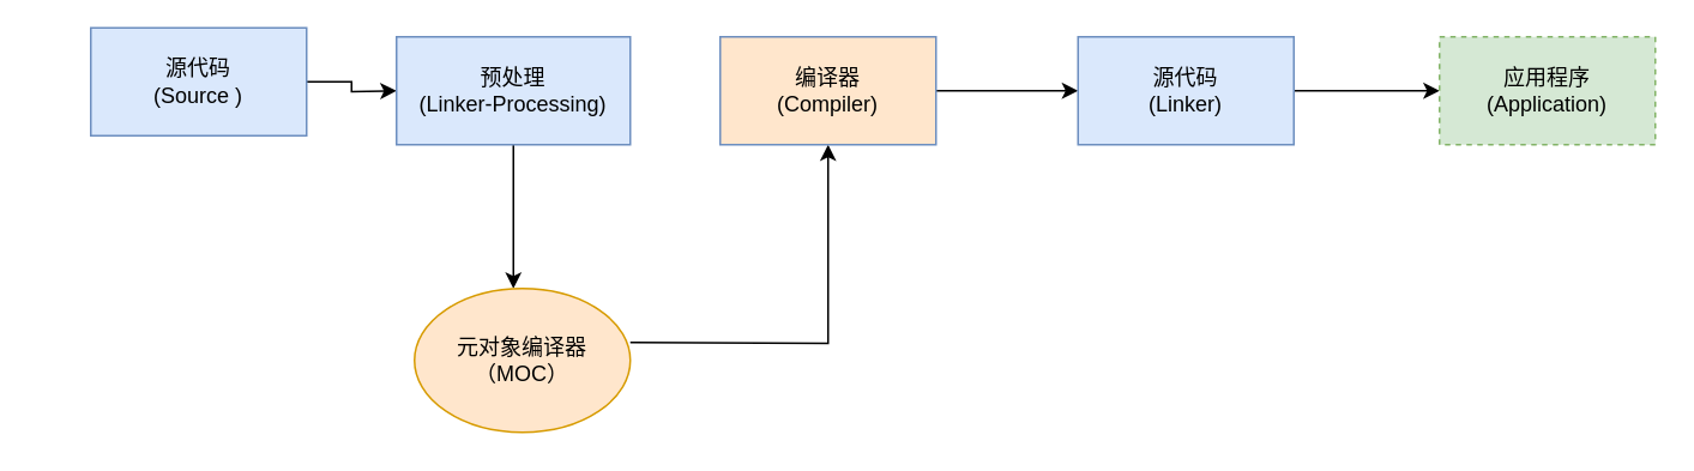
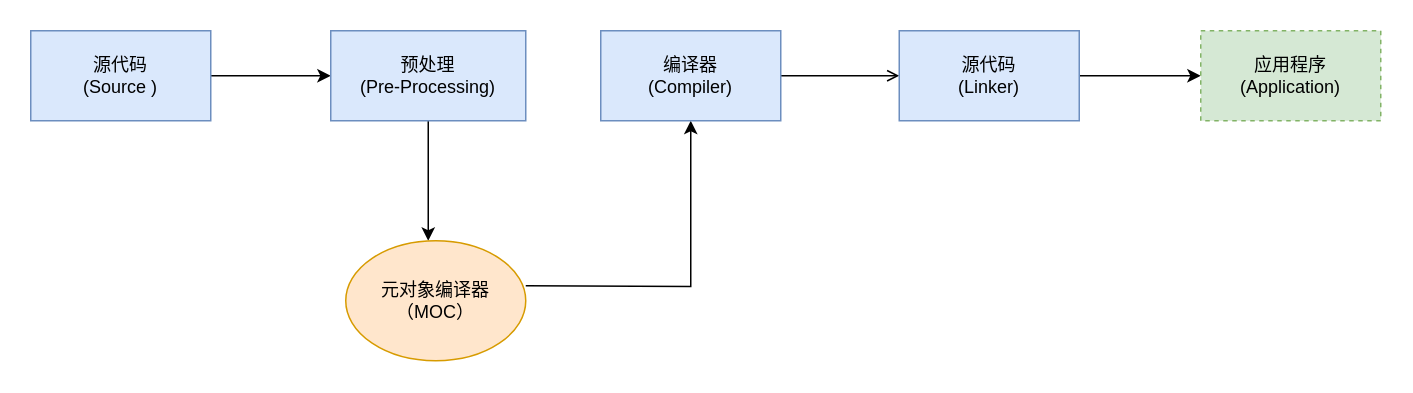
  <mxCell id="0" />
  <mxCell id="1" parent="0" />
  <mxCell id="2" value="" style="edgeStyle=orthogonalEdgeStyle;rounded=0;orthogonalLoop=1;jettySize=auto;html=1;" edge="1" parent="1" source="3"><mxGeometry relative="1" as="geometry"><mxPoint x="220" y="50" as="targetPoint" /></mxGeometry></mxCell>
- <mxCell id="3" value="源代码&lt;br&gt;(Source )" style="rounded=0;whiteSpace=wrap;html=1;fillColor=#dae8fc;strokeColor=#6c8ebf;" vertex="1" parent="1"><mxGeometry x="50" y="15" width="120" height="60" as="geometry" /></mxCell>
+ <mxCell id="3" value="源代码&lt;br&gt;(Source )" style="rounded=0;whiteSpace=wrap;html=1;fillColor=#dae8fc;strokeColor=#6c8ebf;" vertex="1" parent="1"><mxGeometry x="20" y="20" width="120" height="60" as="geometry" /></mxCell>
  <mxCell id="4" value="" style="edgeStyle=orthogonalEdgeStyle;rounded=0;orthogonalLoop=1;jettySize=auto;html=1;" edge="1" parent="1" source="5"><mxGeometry relative="1" as="geometry"><mxPoint x="285" y="160" as="targetPoint" /></mxGeometry></mxCell>
- <mxCell id="5" value="预处理&lt;br&gt;(Linker-Processing)" style="rounded=0;whiteSpace=wrap;html=1;fillColor=#dae8fc;strokeColor=#6c8ebf;" vertex="1" parent="1"><mxGeometry x="220" y="20" width="130" height="60" as="geometry" /></mxCell>
+ <mxCell id="5" value="预处理&lt;br&gt;(Pre-Processing)" style="rounded=0;whiteSpace=wrap;html=1;fillColor=#dae8fc;strokeColor=#6c8ebf;" vertex="1" parent="1"><mxGeometry x="220" y="20" width="130" height="60" as="geometry" /></mxCell>
  <mxCell id="6" style="edgeStyle=orthogonalEdgeStyle;rounded=0;orthogonalLoop=1;jettySize=auto;html=1;entryX=0.5;entryY=1;entryDx=0;entryDy=0;" edge="1" parent="1" target="8"><mxGeometry relative="1" as="geometry"><mxPoint x="460" y="190" as="targetPoint" /><mxPoint x="350" y="190" as="sourcePoint" /></mxGeometry></mxCell>
- <mxCell id="7" value="" style="edgeStyle=orthogonalEdgeStyle;rounded=0;orthogonalLoop=1;jettySize=auto;html=1;" edge="1" parent="1" source="8" target="10"><mxGeometry relative="1" as="geometry" /></mxCell>
- <mxCell id="8" value="编译器&lt;br&gt;(Compiler)" style="rounded=0;whiteSpace=wrap;html=1;fillColor=#ffe6cc;strokeColor=#6c8ebf;" vertex="1" parent="1"><mxGeometry x="400" y="20" width="120" height="60" as="geometry" /></mxCell>
+ <mxCell id="7" value="" style="edgeStyle=orthogonalEdgeStyle;rounded=0;orthogonalLoop=1;jettySize=auto;html=1;endArrow=open;" edge="1" parent="1" source="8" target="10"><mxGeometry relative="1" as="geometry" /></mxCell>
+ <mxCell id="8" value="编译器&lt;br&gt;(Compiler)" style="rounded=0;whiteSpace=wrap;html=1;fillColor=#dae8fc;strokeColor=#6c8ebf;" vertex="1" parent="1"><mxGeometry x="400" y="20" width="120" height="60" as="geometry" /></mxCell>
  <mxCell id="9" value="" style="edgeStyle=orthogonalEdgeStyle;rounded=0;orthogonalLoop=1;jettySize=auto;html=1;" edge="1" parent="1" source="10" target="11"><mxGeometry relative="1" as="geometry" /></mxCell>
  <mxCell id="10" value="源代码&lt;br&gt;(Linker)" style="rounded=0;whiteSpace=wrap;html=1;fillColor=#dae8fc;strokeColor=#6c8ebf;" vertex="1" parent="1"><mxGeometry x="599" y="20" width="120" height="60" as="geometry" /></mxCell>
  <mxCell id="11" value="应用程序&lt;br&gt;(Application)" style="rounded=0;whiteSpace=wrap;html=1;fillColor=#d5e8d4;strokeColor=#82b366;dashed=1;" vertex="1" parent="1"><mxGeometry x="800" y="20" width="120" height="60" as="geometry" /></mxCell>
  <mxCell id="12" value="元对象编译器&lt;br&gt;（MOC）" style="ellipse;whiteSpace=wrap;html=1;fillColor=#ffe6cc;strokeColor=#d79b00;" vertex="1" parent="1"><mxGeometry x="230" y="160" width="120" height="80" as="geometry" /></mxCell>
